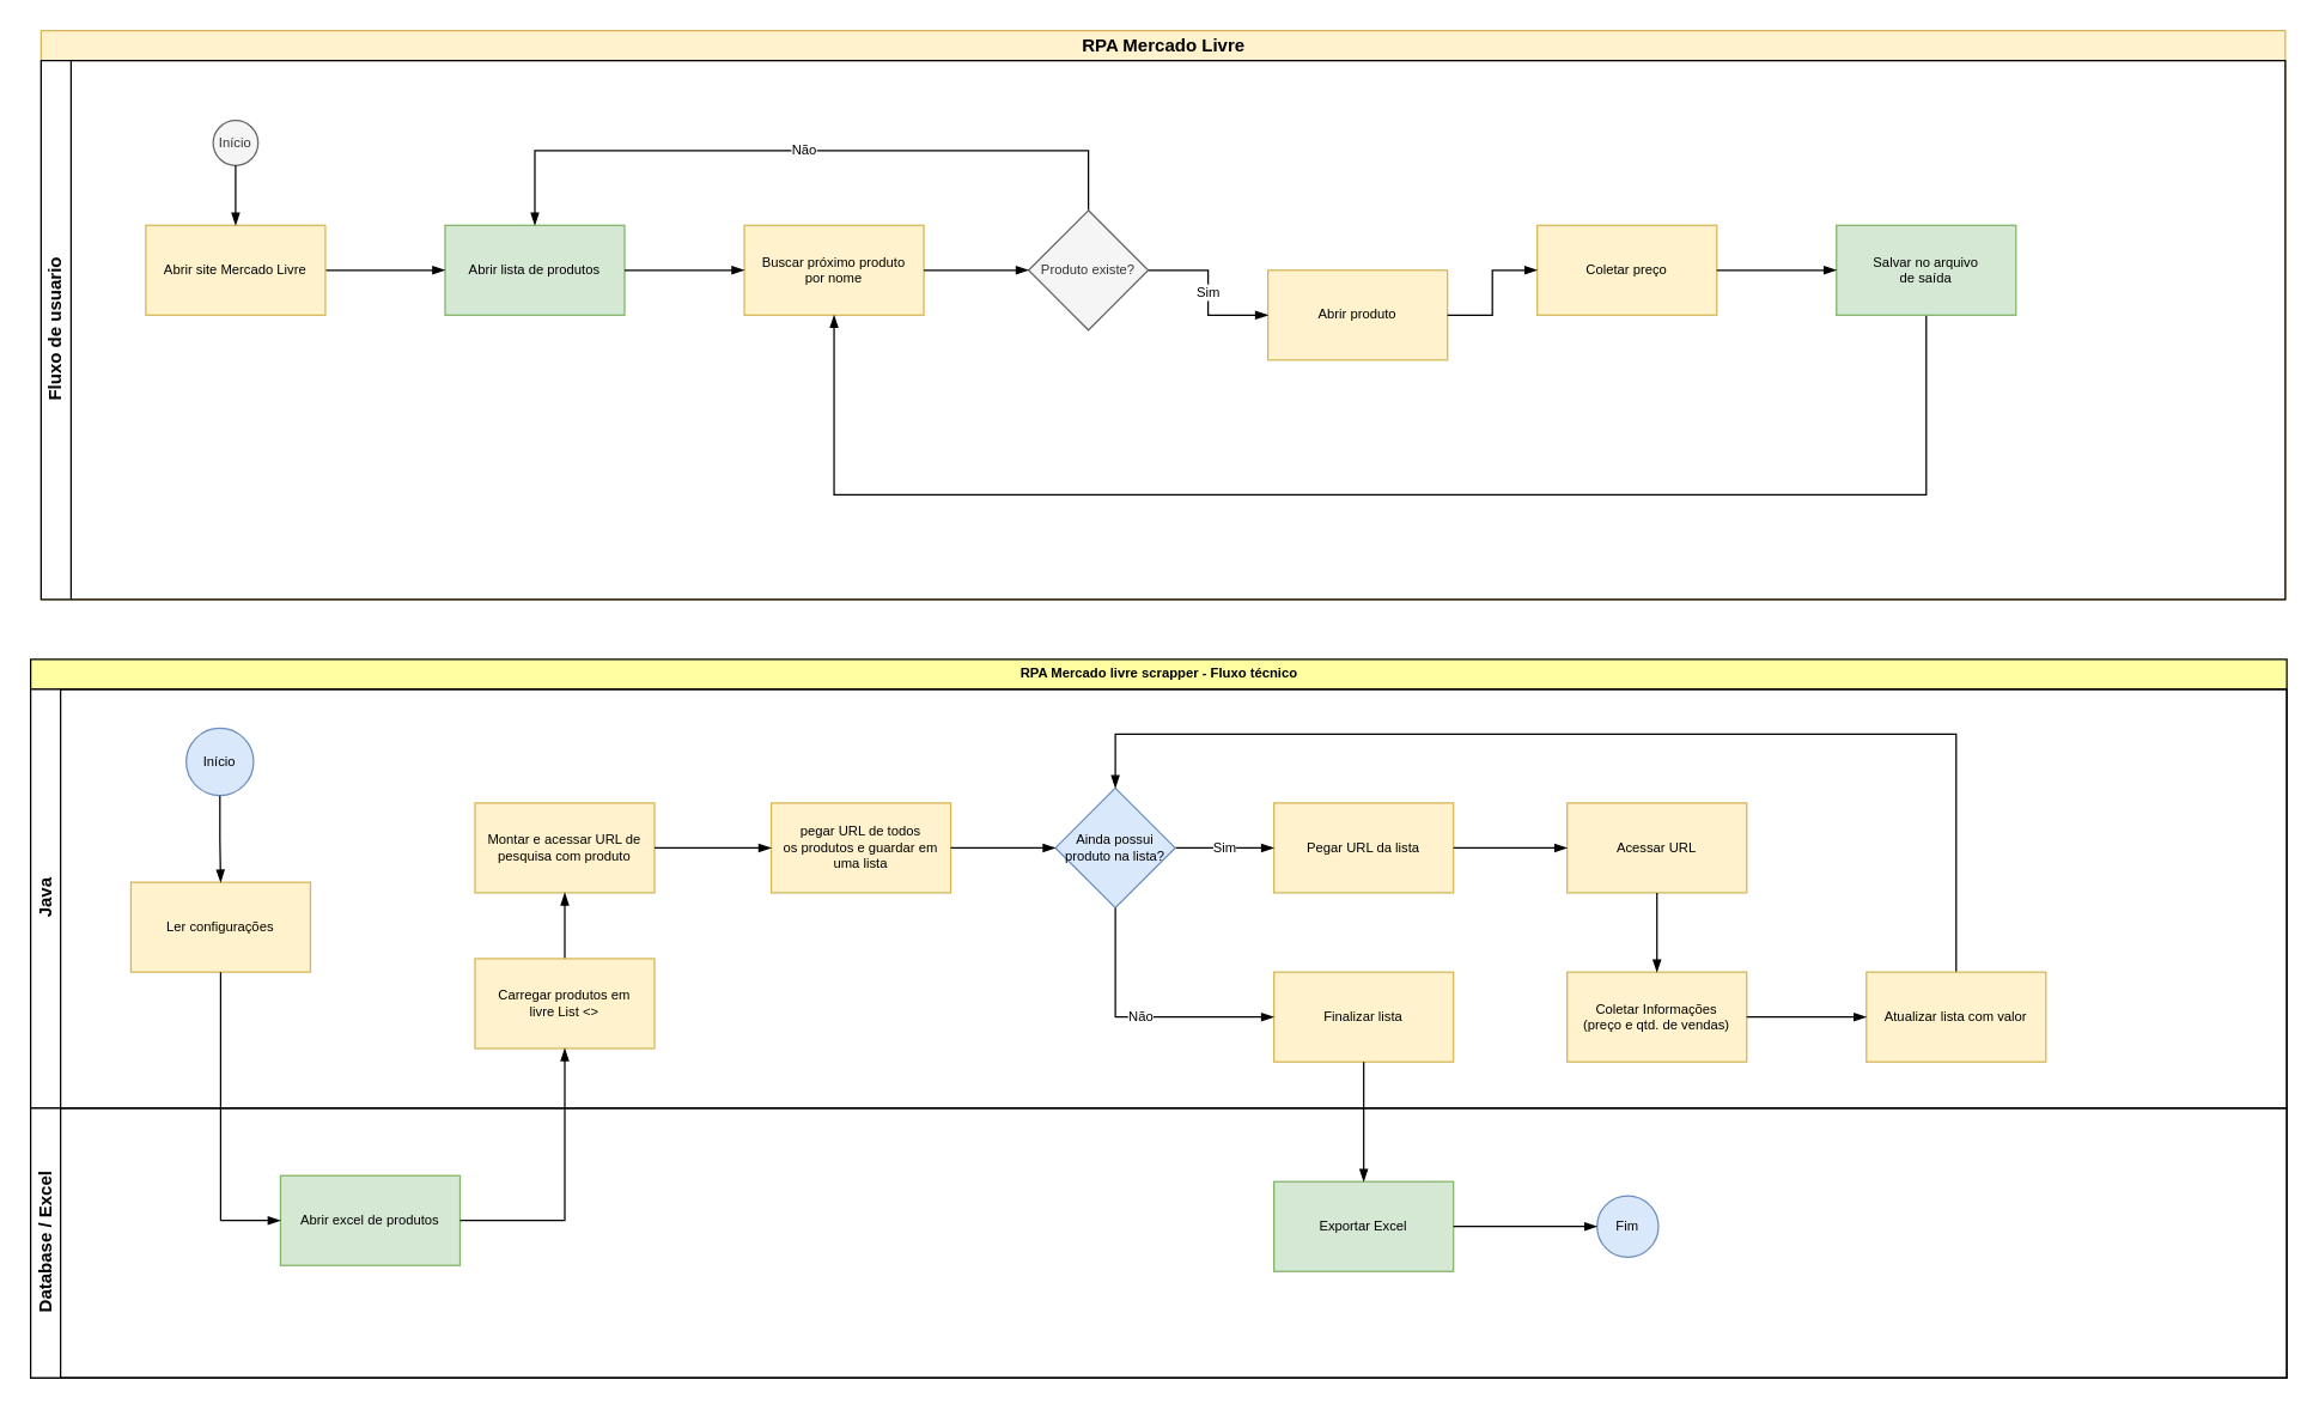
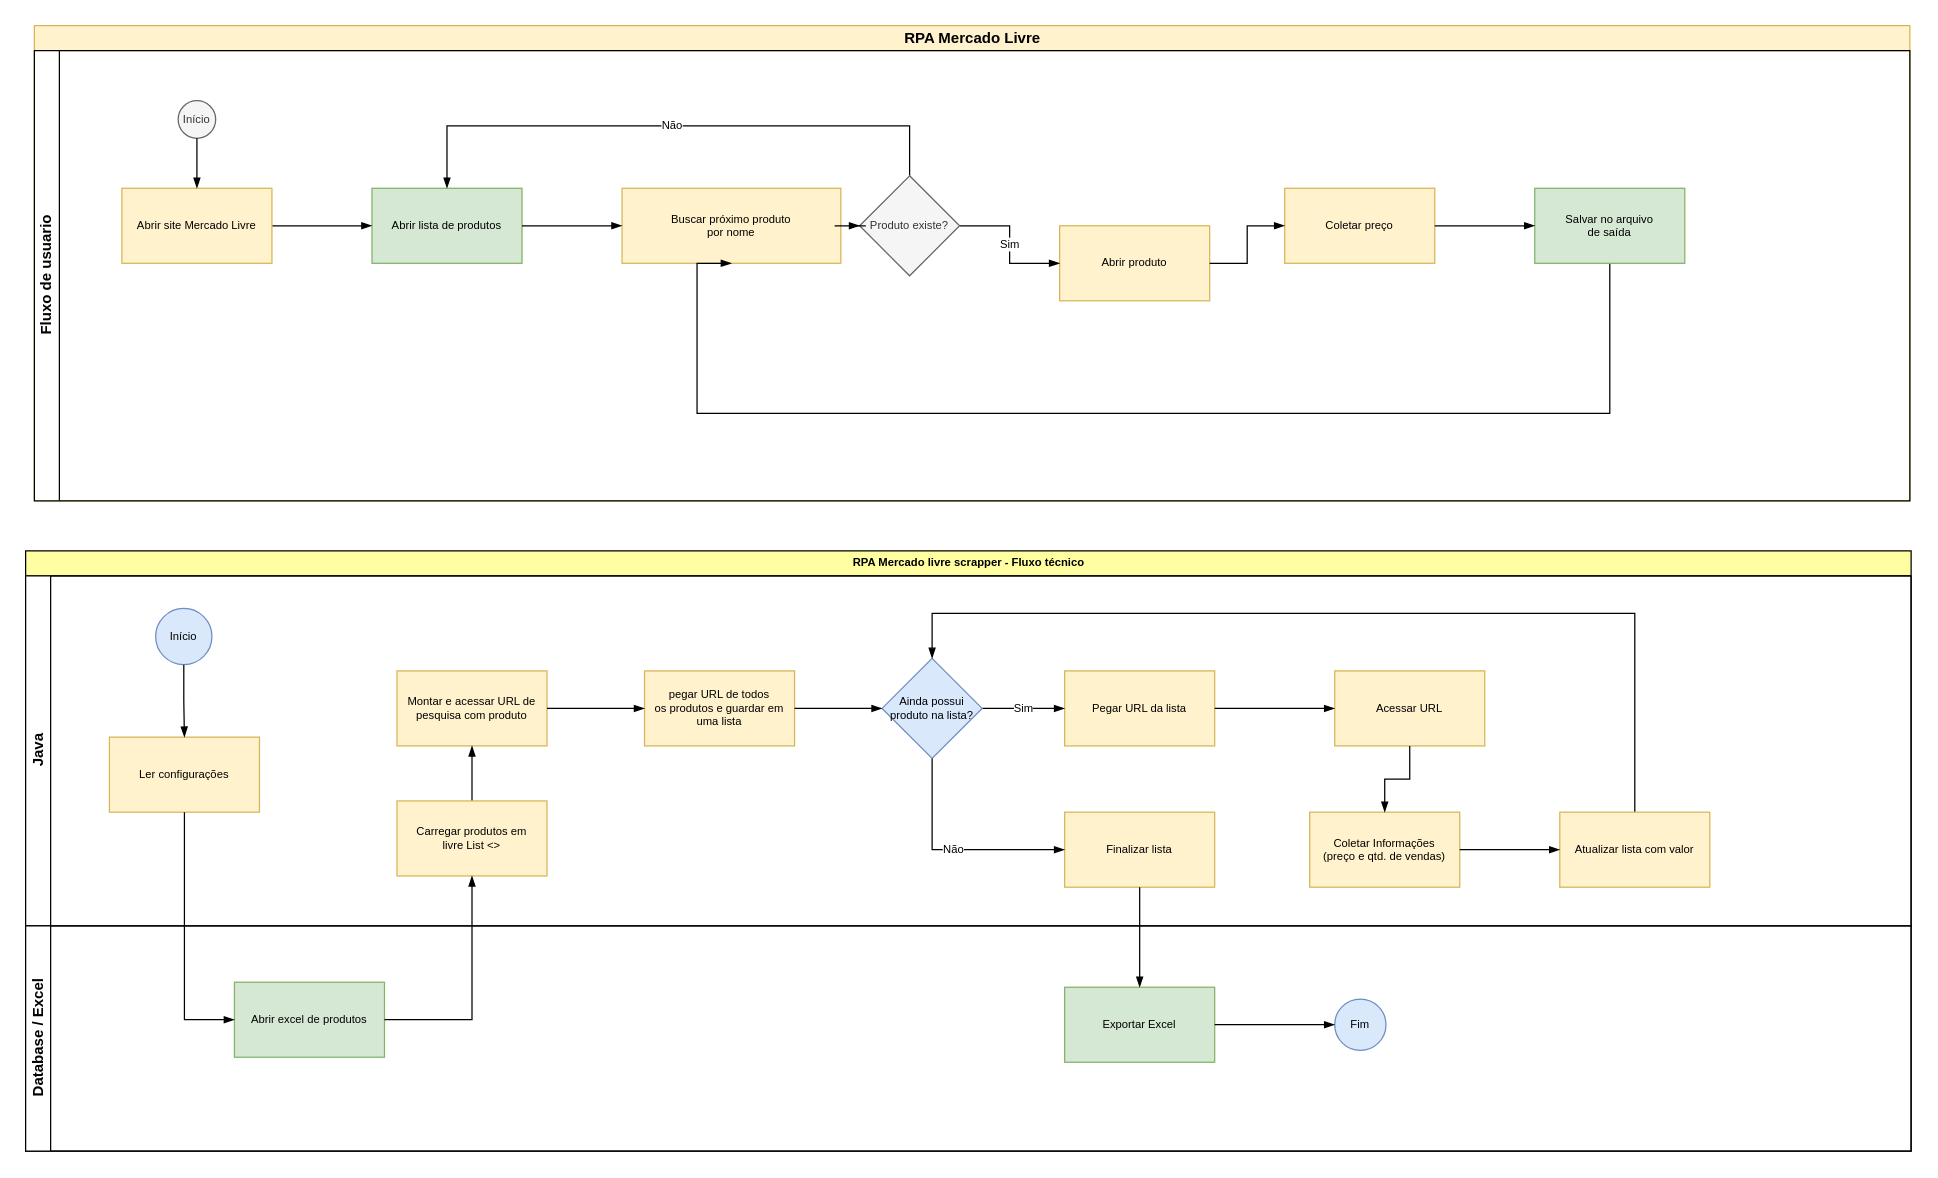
  <mxCell id="0" />
  <mxCell id="1" parent="0" />
  <mxCell id="2" value="RPA Mercado Livre" style="swimlane;html=1;childLayout=stackLayout;resizeParent=1;resizeParentMax=0;horizontal=1;startSize=20;horizontalStack=0;fillColor=#fff2cc;strokeColor=#d6b656;" vertex="1" parent="1"><mxGeometry x="27" y="20" width="1500" height="380" as="geometry" /></mxCell>
  <mxCell id="3" value="Fluxo de usuario" style="swimlane;html=1;startSize=20;horizontal=0;" vertex="1" parent="2"><mxGeometry y="20" width="1500" height="360" as="geometry" /></mxCell>
  <mxCell id="4" value="Início" style="ellipse;whiteSpace=wrap;html=1;fillColor=#f5f5f5;fontSize=9;strokeColor=#666666;fontColor=#333333;" vertex="1" parent="3"><mxGeometry x="115" y="40" width="30" height="30" as="geometry" /></mxCell>
  <mxCell id="5" value="Abrir lista de produtos" style="whiteSpace=wrap;html=1;fontSize=9;fillColor=#d5e8d4;strokeColor=#82b366;" vertex="1" parent="3"><mxGeometry x="270" y="110" width="120" height="60" as="geometry" /></mxCell>
- <mxCell id="6" value="Buscar próximo produto &lt;br&gt;por nome" style="whiteSpace=wrap;html=1;fontSize=9;fillColor=#fff2cc;strokeColor=#d6b656;" vertex="1" parent="3"><mxGeometry x="470" y="110" width="120" height="60" as="geometry" /></mxCell>
+ <mxCell id="6" value="Buscar próximo produto &lt;br&gt;por nome" style="whiteSpace=wrap;html=1;fontSize=9;fillColor=#fff2cc;strokeColor=#d6b656;" vertex="1" parent="3"><mxGeometry x="470" y="110" width="175" height="60" as="geometry" /></mxCell>
  <mxCell id="7" value="" style="edgeStyle=orthogonalEdgeStyle;rounded=0;orthogonalLoop=1;jettySize=auto;html=1;endArrow=blockThin;endFill=1;fontSize=9;" edge="1" parent="3" source="5" target="6"><mxGeometry relative="1" as="geometry" /></mxCell>
  <mxCell id="8" value="Abrir produto" style="whiteSpace=wrap;html=1;fontSize=9;fillColor=#fff2cc;strokeColor=#d6b656;" vertex="1" parent="3"><mxGeometry x="820" y="140" width="120" height="60" as="geometry" /></mxCell>
  <mxCell id="9" value="Sim" style="edgeStyle=orthogonalEdgeStyle;rounded=0;orthogonalLoop=1;jettySize=auto;html=1;endArrow=blockThin;endFill=1;fontSize=9;exitX=1;exitY=0.5;exitDx=0;exitDy=0;" edge="1" parent="3" source="14" target="8"><mxGeometry relative="1" as="geometry"><mxPoint x="780" y="140" as="sourcePoint" /></mxGeometry></mxCell>
  <mxCell id="10" style="edgeStyle=orthogonalEdgeStyle;rounded=0;orthogonalLoop=1;jettySize=auto;html=1;exitX=1;exitY=0.5;exitDx=0;exitDy=0;entryX=0;entryY=0.5;entryDx=0;entryDy=0;endArrow=blockThin;endFill=1;fontSize=9;" edge="1" parent="3" source="11" target="5"><mxGeometry relative="1" as="geometry" /></mxCell>
  <mxCell id="11" value="Abrir site Mercado Livre" style="whiteSpace=wrap;html=1;fontSize=9;fillColor=#fff2cc;strokeColor=#d6b656;" vertex="1" parent="3"><mxGeometry x="70" y="110" width="120" height="60" as="geometry" /></mxCell>
  <mxCell id="12" value="" style="edgeStyle=orthogonalEdgeStyle;rounded=0;orthogonalLoop=1;jettySize=auto;html=1;endArrow=blockThin;endFill=1;fontSize=9;" edge="1" parent="3" source="4" target="11"><mxGeometry relative="1" as="geometry" /></mxCell>
  <mxCell id="13" value="Não" style="edgeStyle=orthogonalEdgeStyle;rounded=0;orthogonalLoop=1;jettySize=auto;html=1;endArrow=blockThin;endFill=1;fontSize=9;exitX=0.5;exitY=0;exitDx=0;exitDy=0;entryX=0.5;entryY=0;entryDx=0;entryDy=0;" edge="1" parent="3" source="14" target="5"><mxGeometry relative="1" as="geometry"><mxPoint x="710" y="90" as="sourcePoint" /><mxPoint x="310" y="80" as="targetPoint" /><Array as="points"><mxPoint x="700" y="60" /><mxPoint x="330" y="60" /></Array></mxGeometry></mxCell>
  <mxCell id="14" value="Produto existe?" style="rhombus;whiteSpace=wrap;html=1;fontSize=9;fillColor=#f5f5f5;strokeColor=#666666;fontColor=#333333;" vertex="1" parent="3"><mxGeometry x="660" y="100" width="80" height="80" as="geometry" /></mxCell>
  <mxCell id="15" value="" style="edgeStyle=orthogonalEdgeStyle;rounded=0;orthogonalLoop=1;jettySize=auto;html=1;endArrow=blockThin;endFill=1;fontSize=9;" edge="1" parent="3" source="6" target="14"><mxGeometry relative="1" as="geometry" /></mxCell>
  <mxCell id="16" value="Coletar preço" style="whiteSpace=wrap;html=1;fontSize=9;fillColor=#fff2cc;strokeColor=#d6b656;" vertex="1" parent="3"><mxGeometry x="1000" y="110" width="120" height="60" as="geometry" /></mxCell>
  <mxCell id="17" value="" style="edgeStyle=orthogonalEdgeStyle;rounded=0;orthogonalLoop=1;jettySize=auto;html=1;endArrow=blockThin;endFill=1;fontSize=9;" edge="1" parent="3" source="8" target="16"><mxGeometry relative="1" as="geometry" /></mxCell>
  <mxCell id="18" style="edgeStyle=orthogonalEdgeStyle;rounded=0;orthogonalLoop=1;jettySize=auto;html=1;exitX=0.5;exitY=1;exitDx=0;exitDy=0;endArrow=blockThin;endFill=1;fontSize=9;entryX=0.5;entryY=1;entryDx=0;entryDy=0;" edge="1" parent="1" source="19" target="6"><mxGeometry relative="1" as="geometry"><mxPoint x="557" y="250" as="targetPoint" /><Array as="points"><mxPoint x="1287" y="330" /><mxPoint x="557" y="330" /></Array></mxGeometry></mxCell>
  <mxCell id="19" value="Salvar no arquivo &lt;br&gt;de saída" style="whiteSpace=wrap;html=1;fontSize=9;fillColor=#d5e8d4;strokeColor=#82b366;" vertex="1" parent="1"><mxGeometry x="1227" y="150" width="120" height="60" as="geometry" /></mxCell>
  <mxCell id="20" value="" style="edgeStyle=orthogonalEdgeStyle;rounded=0;orthogonalLoop=1;jettySize=auto;html=1;endArrow=blockThin;endFill=1;fontSize=9;" edge="1" parent="1" source="16" target="19"><mxGeometry relative="1" as="geometry" /></mxCell>
  <mxCell id="21" value="RPA Mercado livre scrapper - Fluxo técnico" style="swimlane;html=1;childLayout=stackLayout;resizeParent=1;resizeParentMax=0;horizontal=1;startSize=20;horizontalStack=0;fillColor=#FFFFA1;gradientColor=none;fontSize=9;" vertex="1" parent="1"><mxGeometry x="20" y="440" width="1508" height="480" as="geometry" /></mxCell>
  <mxCell id="22" value="Java" style="swimlane;html=1;startSize=20;horizontal=0;" vertex="1" parent="21"><mxGeometry y="20" width="1508" height="280" as="geometry" /></mxCell>
  <mxCell id="23" value="Início" style="ellipse;whiteSpace=wrap;html=1;fillColor=#dae8fc;fontSize=9;strokeColor=#6c8ebf;" vertex="1" parent="22"><mxGeometry x="104" y="26" width="45" height="45" as="geometry" /></mxCell>
  <mxCell id="24" value="Ler configurações" style="whiteSpace=wrap;html=1;fontSize=9;strokeColor=#d6b656;fillColor=#fff2cc;" vertex="1" parent="22"><mxGeometry x="67" y="129" width="120" height="60" as="geometry" /></mxCell>
  <mxCell id="25" value="" style="edgeStyle=orthogonalEdgeStyle;rounded=0;orthogonalLoop=1;jettySize=auto;html=1;endArrow=blockThin;endFill=1;fontSize=9;exitX=0.5;exitY=1;exitDx=0;exitDy=0;" edge="1" parent="22" source="23" target="24"><mxGeometry relative="1" as="geometry"><mxPoint x="127" y="76" as="sourcePoint" /></mxGeometry></mxCell>
  <mxCell id="26" value="Montar e acessar URL de &lt;br&gt;pesquisa com produto" style="whiteSpace=wrap;html=1;fontSize=9;strokeColor=#d6b656;fillColor=#fff2cc;" vertex="1" parent="22"><mxGeometry x="297" y="76" width="120" height="60" as="geometry" /></mxCell>
  <mxCell id="27" value="pegar URL de todos &lt;br&gt;os produtos e guardar em uma lista" style="whiteSpace=wrap;html=1;fontSize=9;strokeColor=#d6b656;fillColor=#fff2cc;" vertex="1" parent="22"><mxGeometry x="495" y="76" width="120" height="60" as="geometry" /></mxCell>
  <mxCell id="28" value="" style="edgeStyle=orthogonalEdgeStyle;rounded=0;orthogonalLoop=1;jettySize=auto;html=1;endArrow=blockThin;endFill=1;fontSize=9;" edge="1" parent="22" source="26" target="27"><mxGeometry relative="1" as="geometry" /></mxCell>
  <mxCell id="29" value="Pegar URL da lista" style="whiteSpace=wrap;html=1;fontSize=9;strokeColor=#d6b656;fillColor=#fff2cc;" vertex="1" parent="22"><mxGeometry x="831" y="76" width="120" height="60" as="geometry" /></mxCell>
  <mxCell id="30" style="edgeStyle=orthogonalEdgeStyle;rounded=0;orthogonalLoop=1;jettySize=auto;html=1;exitX=0.5;exitY=0;exitDx=0;exitDy=0;entryX=0.5;entryY=1;entryDx=0;entryDy=0;endArrow=blockThin;endFill=1;fontSize=9;" edge="1" parent="22" source="31" target="26"><mxGeometry relative="1" as="geometry"><mxPoint x="357" y="170" as="sourcePoint" /></mxGeometry></mxCell>
  <mxCell id="31" value="Carregar produtos em &lt;br&gt;livre List &amp;lt;&amp;gt;" style="whiteSpace=wrap;html=1;fontSize=9;strokeColor=#d6b656;fillColor=#fff2cc;" vertex="1" parent="22"><mxGeometry x="297" y="180" width="120" height="60" as="geometry" /></mxCell>
  <mxCell id="32" value="Sim" style="edgeStyle=orthogonalEdgeStyle;rounded=0;orthogonalLoop=1;jettySize=auto;html=1;exitX=1;exitY=0.5;exitDx=0;exitDy=0;endArrow=blockThin;endFill=1;fontSize=9;" edge="1" parent="22" source="33" target="29"><mxGeometry relative="1" as="geometry" /></mxCell>
  <mxCell id="33" value="Ainda possui produto na lista?" style="rhombus;whiteSpace=wrap;html=1;fontSize=9;strokeColor=#6c8ebf;fillColor=#dae8fc;" vertex="1" parent="22"><mxGeometry x="685" y="66" width="80" height="80" as="geometry" /></mxCell>
  <mxCell id="34" value="" style="edgeStyle=orthogonalEdgeStyle;rounded=0;orthogonalLoop=1;jettySize=auto;html=1;endArrow=blockThin;endFill=1;fontSize=9;" edge="1" parent="22" source="27" target="33"><mxGeometry relative="1" as="geometry" /></mxCell>
- <mxCell id="35" value="Acessar URL" style="whiteSpace=wrap;html=1;fontSize=9;strokeColor=#d6b656;fillColor=#fff2cc;" vertex="1" parent="22"><mxGeometry x="1027" y="76" width="120" height="60" as="geometry" /></mxCell>
+ <mxCell id="35" value="Acessar URL" style="whiteSpace=wrap;html=1;fontSize=9;strokeColor=#d6b656;fillColor=#fff2cc;" vertex="1" parent="22"><mxGeometry x="1047" y="76" width="120" height="60" as="geometry" /></mxCell>
  <mxCell id="36" value="" style="edgeStyle=orthogonalEdgeStyle;rounded=0;orthogonalLoop=1;jettySize=auto;html=1;endArrow=blockThin;endFill=1;fontSize=9;" edge="1" parent="22" source="29" target="35"><mxGeometry relative="1" as="geometry" /></mxCell>
  <mxCell id="37" value="Coletar Informações &lt;br&gt;(preço e qtd. de vendas)" style="whiteSpace=wrap;html=1;fontSize=9;strokeColor=#d6b656;fillColor=#fff2cc;" vertex="1" parent="22"><mxGeometry x="1027" y="189" width="120" height="60" as="geometry" /></mxCell>
  <mxCell id="38" value="" style="edgeStyle=orthogonalEdgeStyle;rounded=0;orthogonalLoop=1;jettySize=auto;html=1;endArrow=blockThin;endFill=1;fontSize=9;" edge="1" parent="22" source="35" target="37"><mxGeometry relative="1" as="geometry" /></mxCell>
  <mxCell id="39" style="edgeStyle=orthogonalEdgeStyle;rounded=0;orthogonalLoop=1;jettySize=auto;html=1;exitX=0.5;exitY=0;exitDx=0;exitDy=0;entryX=0.5;entryY=0;entryDx=0;entryDy=0;endArrow=blockThin;endFill=1;fontSize=9;" edge="1" parent="22" source="40" target="33"><mxGeometry relative="1" as="geometry"><Array as="points"><mxPoint x="1287" y="30" /><mxPoint x="725" y="30" /></Array></mxGeometry></mxCell>
  <mxCell id="40" value="Atualizar lista com valor" style="whiteSpace=wrap;html=1;fontSize=9;strokeColor=#d6b656;fillColor=#fff2cc;" vertex="1" parent="22"><mxGeometry x="1227" y="189" width="120" height="60" as="geometry" /></mxCell>
  <mxCell id="41" value="" style="edgeStyle=orthogonalEdgeStyle;rounded=0;orthogonalLoop=1;jettySize=auto;html=1;endArrow=blockThin;endFill=1;fontSize=9;" edge="1" parent="22" source="37" target="40"><mxGeometry relative="1" as="geometry" /></mxCell>
  <mxCell id="42" value="Finalizar lista" style="whiteSpace=wrap;html=1;fontSize=9;strokeColor=#d6b656;fillColor=#fff2cc;" vertex="1" parent="22"><mxGeometry x="831" y="189" width="120" height="60" as="geometry" /></mxCell>
  <mxCell id="43" value="Não" style="edgeStyle=orthogonalEdgeStyle;rounded=0;orthogonalLoop=1;jettySize=auto;html=1;endArrow=blockThin;endFill=1;fontSize=9;entryX=0;entryY=0.5;entryDx=0;entryDy=0;" edge="1" parent="22" source="33" target="42"><mxGeometry relative="1" as="geometry"><mxPoint x="777" y="200" as="targetPoint" /><Array as="points"><mxPoint x="725" y="219" /></Array></mxGeometry></mxCell>
  <mxCell id="44" value="Database / Excel" style="swimlane;html=1;startSize=20;horizontal=0;" vertex="1" parent="21"><mxGeometry y="300" width="1508" height="180" as="geometry" /></mxCell>
  <mxCell id="45" value="Abrir excel de produtos" style="whiteSpace=wrap;html=1;fontSize=9;strokeColor=#82b366;fillColor=#d5e8d4;" vertex="1" parent="44"><mxGeometry x="167" y="45" width="120" height="60" as="geometry" /></mxCell>
  <mxCell id="46" value="Exportar Excel" style="whiteSpace=wrap;html=1;fontSize=9;strokeColor=#82b366;fillColor=#d5e8d4;" vertex="1" parent="44"><mxGeometry x="831" y="49" width="120" height="60" as="geometry" /></mxCell>
  <mxCell id="47" value="Fim" style="ellipse;whiteSpace=wrap;html=1;fontSize=9;strokeColor=#6c8ebf;fillColor=#dae8fc;" vertex="1" parent="44"><mxGeometry x="1047" y="58.5" width="41" height="41" as="geometry" /></mxCell>
  <mxCell id="48" value="" style="edgeStyle=orthogonalEdgeStyle;rounded=0;orthogonalLoop=1;jettySize=auto;html=1;endArrow=blockThin;endFill=1;fontSize=9;" edge="1" parent="44" source="46" target="47"><mxGeometry relative="1" as="geometry" /></mxCell>
  <mxCell id="49" value="" style="edgeStyle=orthogonalEdgeStyle;rounded=0;orthogonalLoop=1;jettySize=auto;html=1;endArrow=blockThin;endFill=1;fontSize=9;entryX=0;entryY=0.5;entryDx=0;entryDy=0;" edge="1" parent="21" source="24" target="45"><mxGeometry relative="1" as="geometry"><mxPoint x="329" y="80" as="targetPoint" /></mxGeometry></mxCell>
  <mxCell id="50" value="" style="edgeStyle=orthogonalEdgeStyle;rounded=0;orthogonalLoop=1;jettySize=auto;html=1;endArrow=blockThin;endFill=1;fontSize=9;" edge="1" parent="21" source="45" target="31"><mxGeometry relative="1" as="geometry" /></mxCell>
  <mxCell id="51" value="" style="edgeStyle=orthogonalEdgeStyle;rounded=0;orthogonalLoop=1;jettySize=auto;html=1;endArrow=blockThin;endFill=1;fontSize=9;" edge="1" parent="21" source="42" target="46"><mxGeometry relative="1" as="geometry" /></mxCell>
